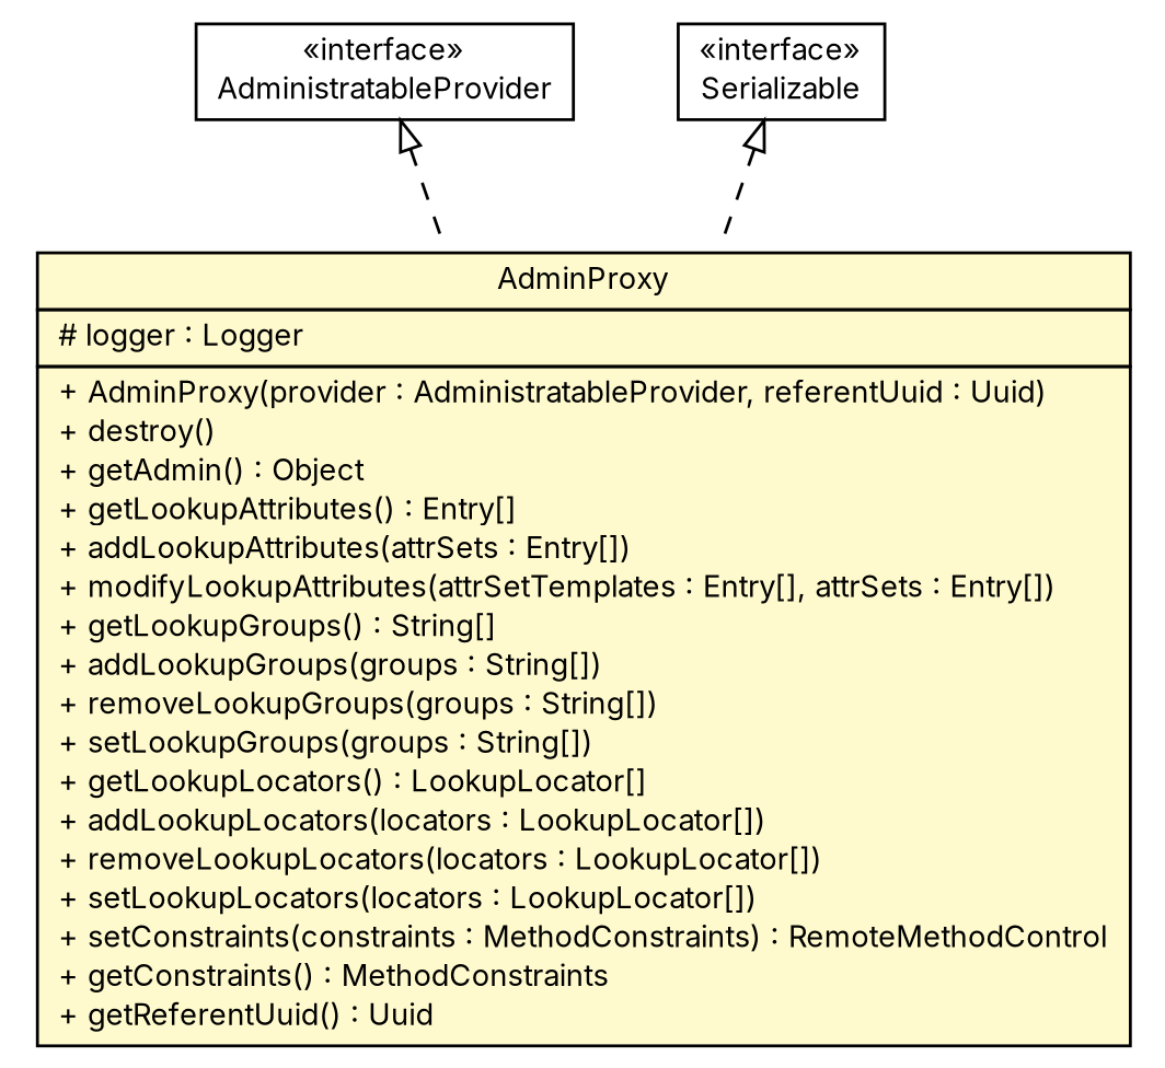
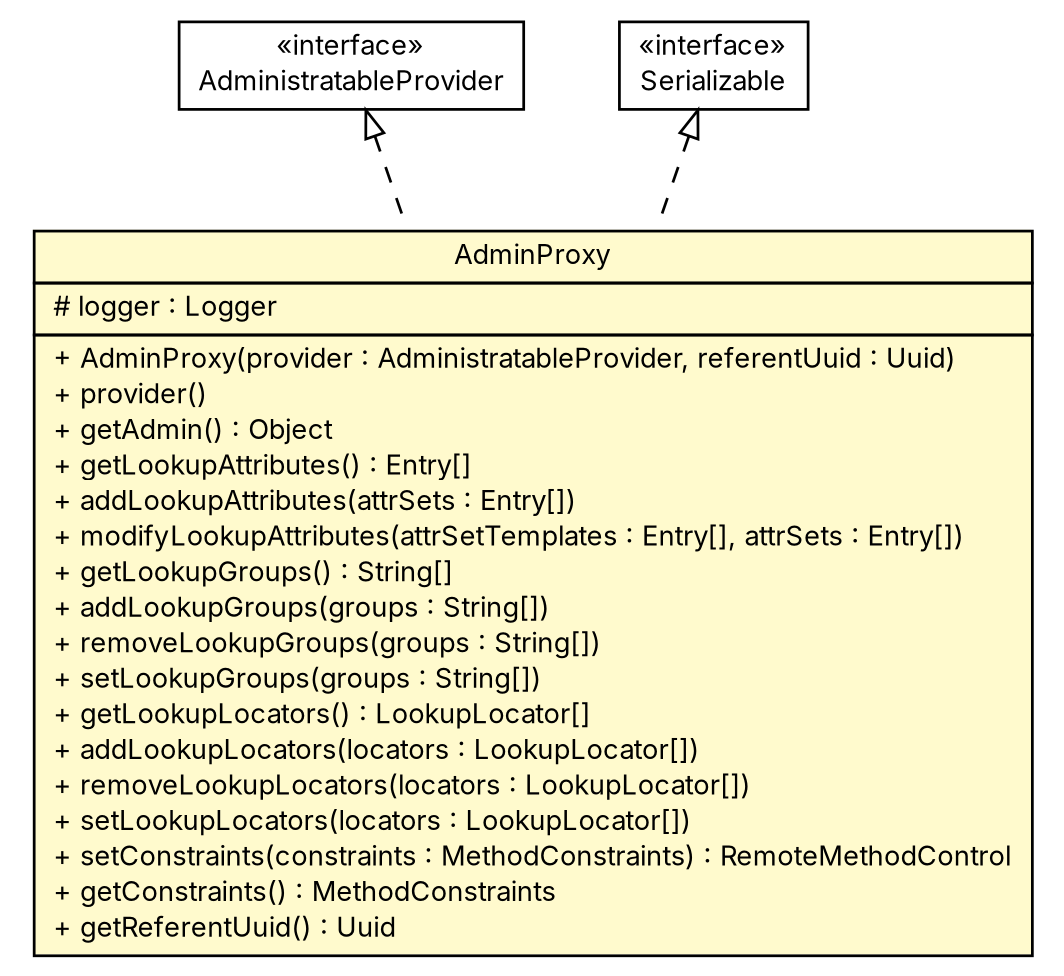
  digraph {
    fontname=Inter
    nodesep=0.25
    ranksep=0.5
    node [fontcolor=black fontname=Inter fontsize=10.0 shape=plaintext]
    edge [arrowtail=empty dir=back fontname=Inter fontsize=10 headport=p labelfontname=Helvetica labelfontsize=10 style=dashed tailport=p]
    n1 [label=<<table title="sorcer.core.AdministratableProvider" border="0" cellborder="1" cellspacing="0" cellpadding="2" port="p" href="../AdministratableProvider.html"> 		<tr><td><table border="0" cellspacing="0" cellpadding="1"> <tr><td align="center" balign="center"> &#171;interface&#187; </td></tr> <tr><td align="center" balign="center"> AdministratableProvider </td></tr> 		</table></td></tr> 		</table>>]
-   n2 [label=<<table title="sorcer.core.proxy.AdminProxy" border="0" cellborder="1" cellspacing="0" cellpadding="2" port="p" bgcolor="lemonChiffon" href="./AdminProxy.html"> 		<tr><td><table border="0" cellspacing="0" cellpadding="1"> <tr><td align="center" balign="center"> AdminProxy </td></tr> 		</table></td></tr> 		<tr><td><table border="0" cellspacing="0" cellpadding="1"> <tr><td align="left" balign="left"> # logger : Logger </td></tr> 		</table></td></tr> 		<tr><td><table border="0" cellspacing="0" cellpadding="1"> <tr><td align="left" balign="left"> + AdminProxy(provider : AdministratableProvider, referentUuid : Uuid) </td></tr> <tr><td align="left" balign="left"> + destroy() </td></tr> <tr><td align="left" balign="left"> + getAdmin() : Object </td></tr> <tr><td align="left" balign="left"> + getLookupAttributes() : Entry[] </td></tr> <tr><td align="left" balign="left"> + addLookupAttributes(attrSets : Entry[]) </td></tr> <tr><td align="left" balign="left"> + modifyLookupAttributes(attrSetTemplates : Entry[], attrSets : Entry[]) </td></tr> <tr><td align="left" balign="left"> + getLookupGroups() : String[] </td></tr> <tr><td align="left" balign="left"> + addLookupGroups(groups : String[]) </td></tr> <tr><td align="left" balign="left"> + removeLookupGroups(groups : String[]) </td></tr> <tr><td align="left" balign="left"> + setLookupGroups(groups : String[]) </td></tr> <tr><td align="left" balign="left"> + getLookupLocators() : LookupLocator[] </td></tr> <tr><td align="left" balign="left"> + addLookupLocators(locators : LookupLocator[]) </td></tr> <tr><td align="left" balign="left"> + removeLookupLocators(locators : LookupLocator[]) </td></tr> <tr><td align="left" balign="left"> + setLookupLocators(locators : LookupLocator[]) </td></tr> <tr><td align="left" balign="left"> + setConstraints(constraints : MethodConstraints) : RemoteMethodControl </td></tr> <tr><td align="left" balign="left"> + getConstraints() : MethodConstraints </td></tr> <tr><td align="left" balign="left"> + getReferentUuid() : Uuid </td></tr> 		</table></td></tr> 		</table>>]
+   n2 [label=<<table title="sorcer.core.proxy.AdminProxy" border="0" cellborder="1" cellspacing="0" cellpadding="2" port="p" bgcolor="lemonChiffon" href="./AdminProxy.html"> 		<tr><td><table border="0" cellspacing="0" cellpadding="1"> <tr><td align="center" balign="center"> AdminProxy </td></tr> 		</table></td></tr> 		<tr><td><table border="0" cellspacing="0" cellpadding="1"> <tr><td align="left" balign="left"> # logger : Logger </td></tr> 		</table></td></tr> 		<tr><td><table border="0" cellspacing="0" cellpadding="1"> <tr><td align="left" balign="left"> + AdminProxy(provider : AdministratableProvider, referentUuid : Uuid) </td></tr> <tr><td align="left" balign="left"> + provider() </td></tr> <tr><td align="left" balign="left"> + getAdmin() : Object </td></tr> <tr><td align="left" balign="left"> + getLookupAttributes() : Entry[] </td></tr> <tr><td align="left" balign="left"> + addLookupAttributes(attrSets : Entry[]) </td></tr> <tr><td align="left" balign="left"> + modifyLookupAttributes(attrSetTemplates : Entry[], attrSets : Entry[]) </td></tr> <tr><td align="left" balign="left"> + getLookupGroups() : String[] </td></tr> <tr><td align="left" balign="left"> + addLookupGroups(groups : String[]) </td></tr> <tr><td align="left" balign="left"> + removeLookupGroups(groups : String[]) </td></tr> <tr><td align="left" balign="left"> + setLookupGroups(groups : String[]) </td></tr> <tr><td align="left" balign="left"> + getLookupLocators() : LookupLocator[] </td></tr> <tr><td align="left" balign="left"> + addLookupLocators(locators : LookupLocator[]) </td></tr> <tr><td align="left" balign="left"> + removeLookupLocators(locators : LookupLocator[]) </td></tr> <tr><td align="left" balign="left"> + setLookupLocators(locators : LookupLocator[]) </td></tr> <tr><td align="left" balign="left"> + setConstraints(constraints : MethodConstraints) : RemoteMethodControl </td></tr> <tr><td align="left" balign="left"> + getConstraints() : MethodConstraints </td></tr> <tr><td align="left" balign="left"> + getReferentUuid() : Uuid </td></tr> 		</table></td></tr> 		</table>>]
    n3 [label=<<table title="java.io.Serializable" border="0" cellborder="1" cellspacing="0" cellpadding="2" port="p" href="http://docs.oracle.com/javase/7/docs/api/java/io/Serializable.html"> 		<tr><td><table border="0" cellspacing="0" cellpadding="1"> <tr><td align="center" balign="center"> &#171;interface&#187; </td></tr> <tr><td align="center" balign="center"> Serializable </td></tr> 		</table></td></tr> 		</table>>]
    n1 -> n2
    n3 -> n2
  }
